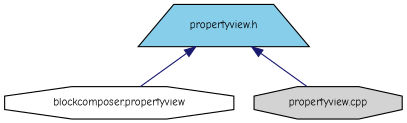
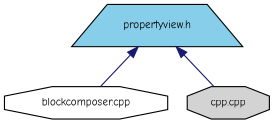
  digraph {
    fontname="Comic Neue"
    node [color=black fontname="Comic Neue" fontsize=10 shape=octagon style=filled]
    edge [color=midnightblue dir=back fontname="Comic Neue" fontsize=10 labelfontname=Helvetica labelfontsize=10 style=solid]
    n1 [fillcolor=skyblue fontcolor=black height=0.2 label="propertyview.h" shape=trapezium width=0.4]
-   n2 [fillcolor=white height=0.2 label="blockcomposer.propertyview" width=0.4]
-   n3 [fillcolor=lightgrey height=0.2 label="propertyview.cpp" width=0.4]
+   n2 [fillcolor=white height=0.2 label="blockcomposer.cpp" width=0.4]
+   n3 [fillcolor=lightgrey height=0.2 label="cpp.cpp" width=0.4]
    n1 -> n2
    n1 -> n3
  }
